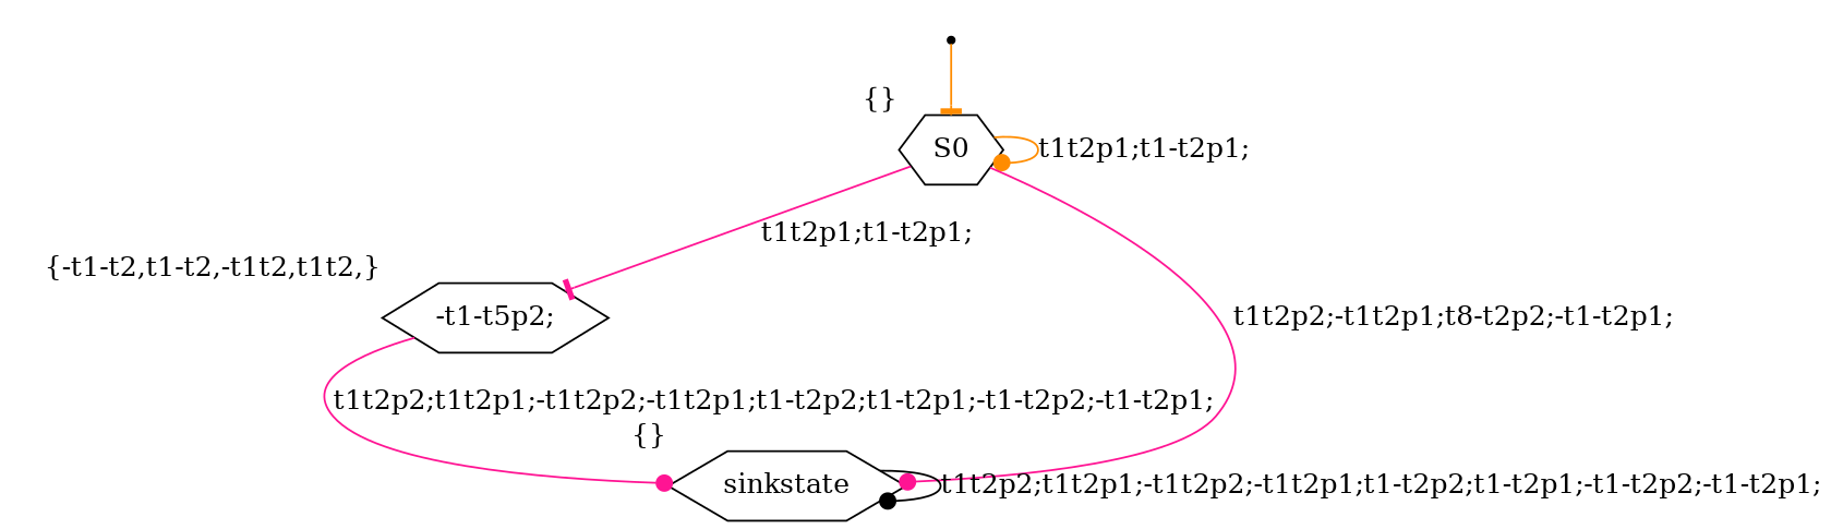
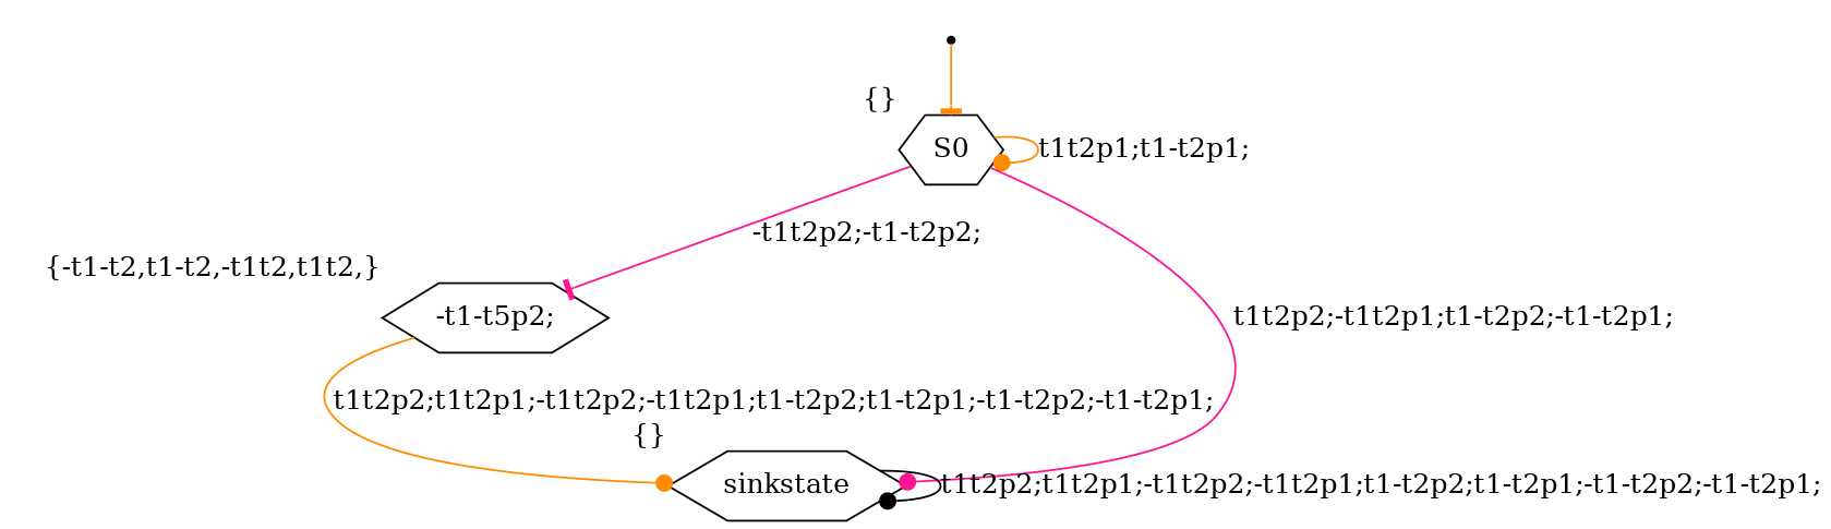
  digraph {
    node [shape=hexagon xlabel="{}"]
    edge [arrowhead=dot color=darkorange]
    Initial [shape=point xlabel=""]
    S0
    n3 [label="-t1-t5p2;" xlabel="{-t1-t2,t1-t2,-t1t2,t1t2,}"]
    n4 [label=sinkstate]
    Initial -> S0 [arrowhead=tee]
    S0 -> S0 [label="t1t2p1;t1-t2p1;"]
-   S0 -> n3 [arrowhead=tee color=deeppink label="t1t2p1;t1-t2p1;"]
-   S0 -> n4 [color=deeppink label="t1t2p2;-t1t2p1;t8-t2p2;-t1-t2p1;"]
-   n3 -> n4 [color=deeppink label="t1t2p2;t1t2p1;-t1t2p2;-t1t2p1;t1-t2p2;t1-t2p1;-t1-t2p2;-t1-t2p1;"]
+   S0 -> n3 [arrowhead=tee color=deeppink label="-t1t2p2;-t1-t2p2;"]
+   S0 -> n4 [color=deeppink label="t1t2p2;-t1t2p1;t1-t2p2;-t1-t2p1;"]
+   n3 -> n4 [label="t1t2p2;t1t2p1;-t1t2p2;-t1t2p1;t1-t2p2;t1-t2p1;-t1-t2p2;-t1-t2p1;"]
    n4 -> n4 [color=black label="t1t2p2;t1t2p1;-t1t2p2;-t1t2p1;t1-t2p2;t1-t2p1;-t1-t2p2;-t1-t2p1;"]
  }
